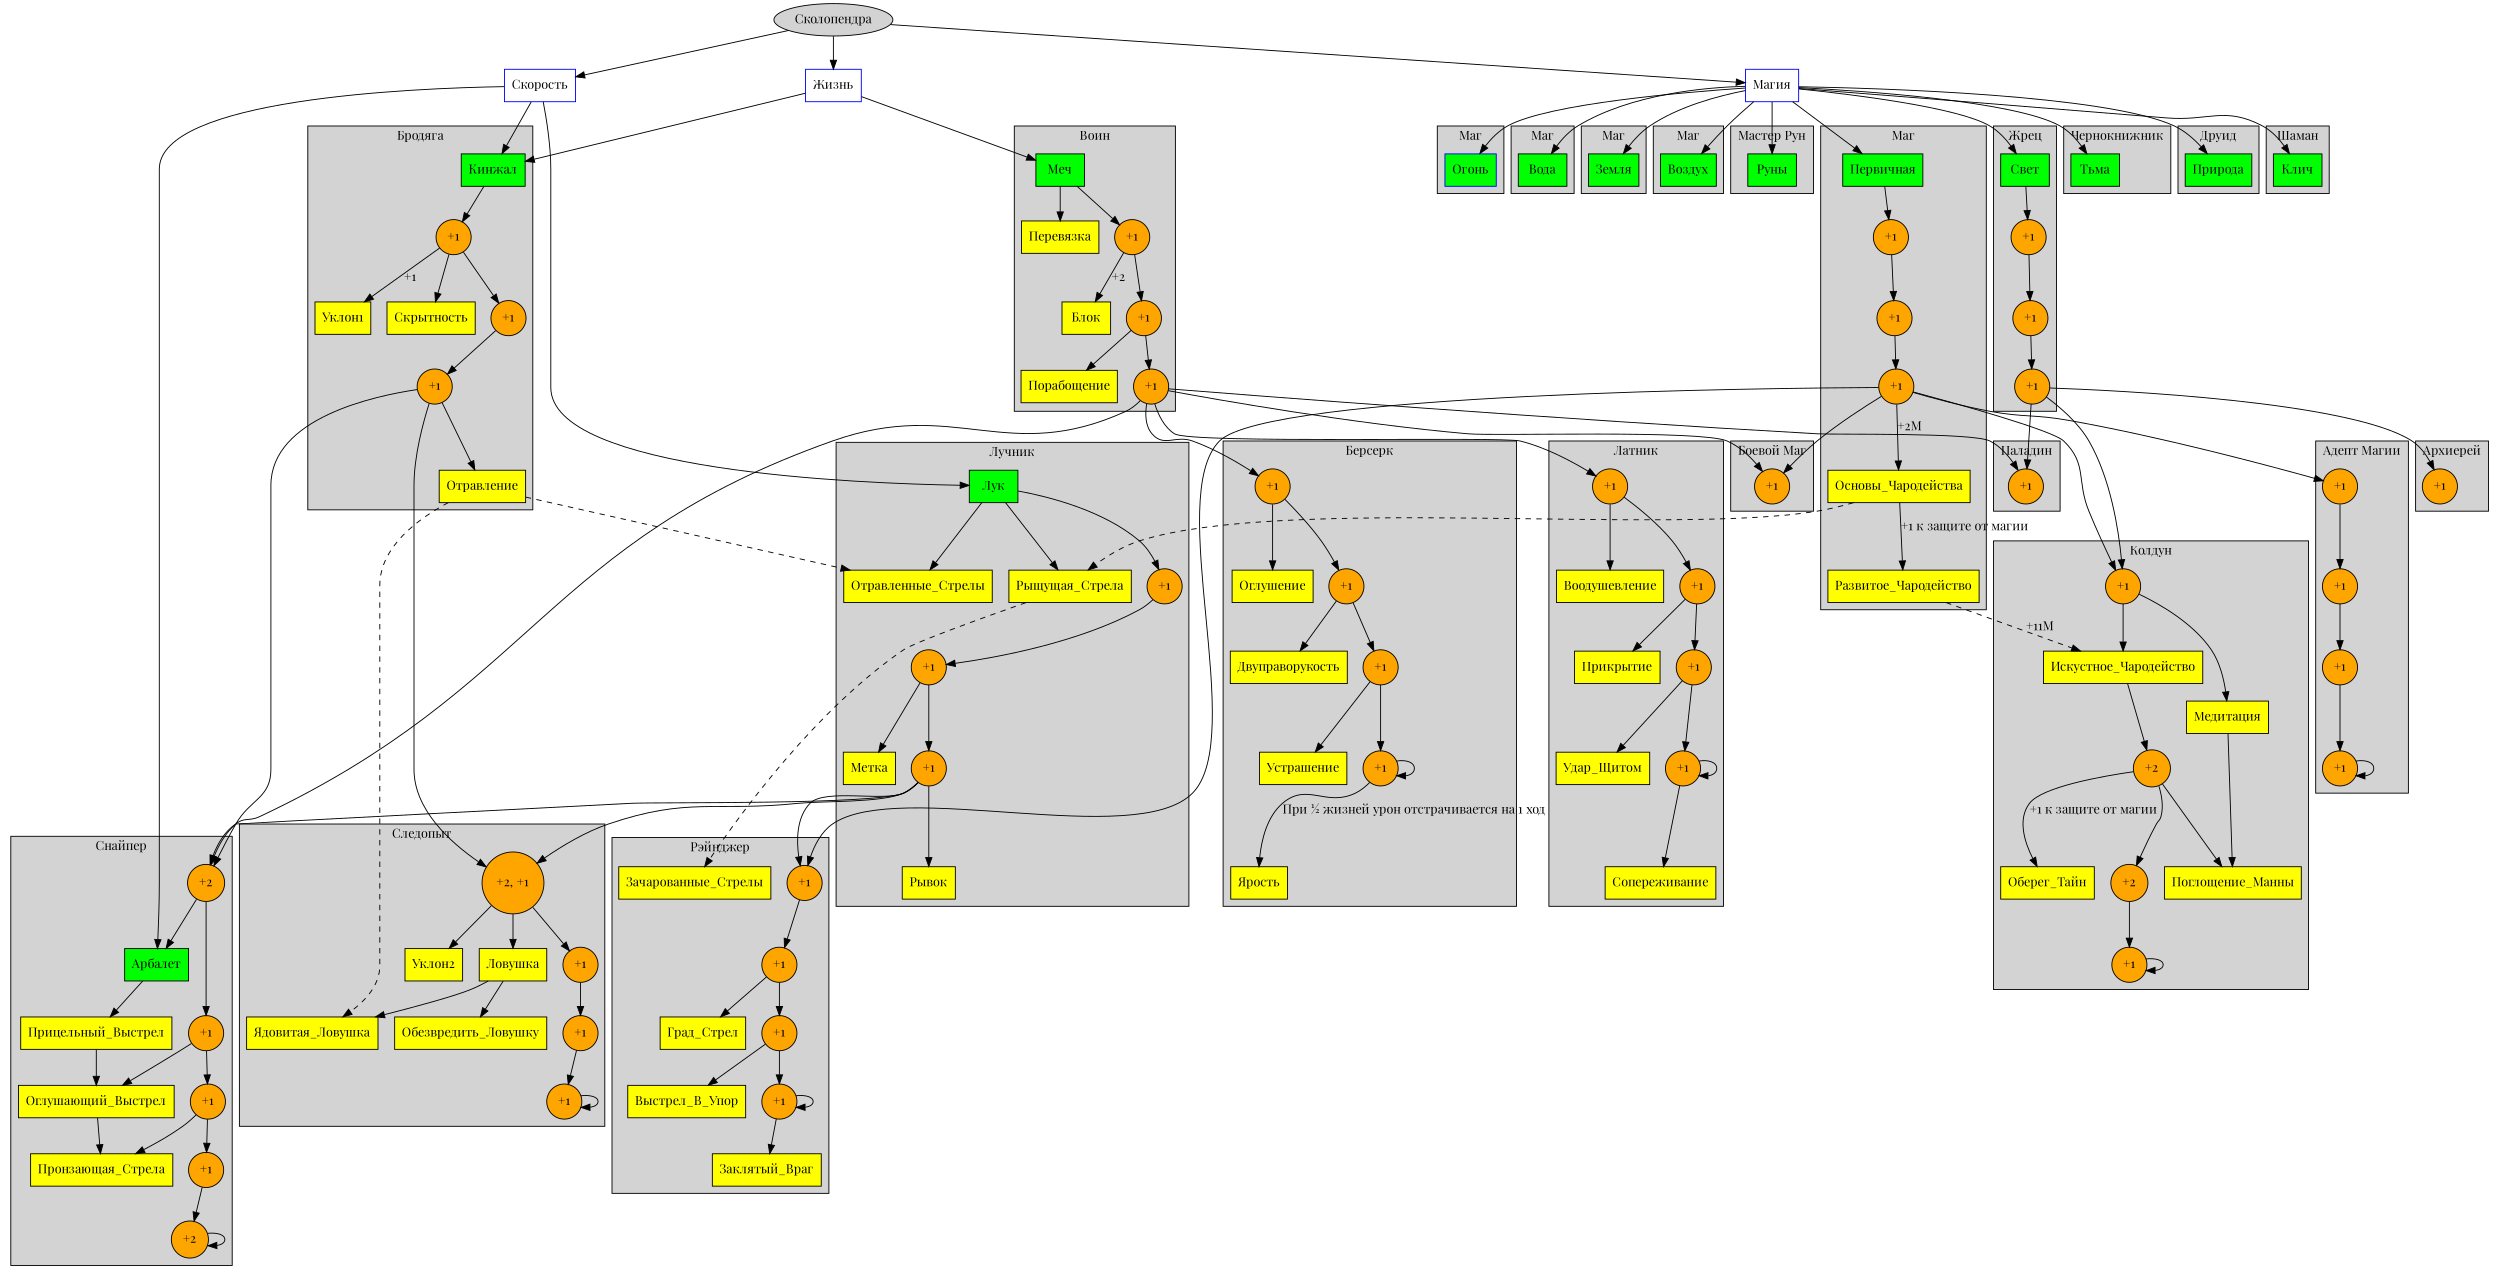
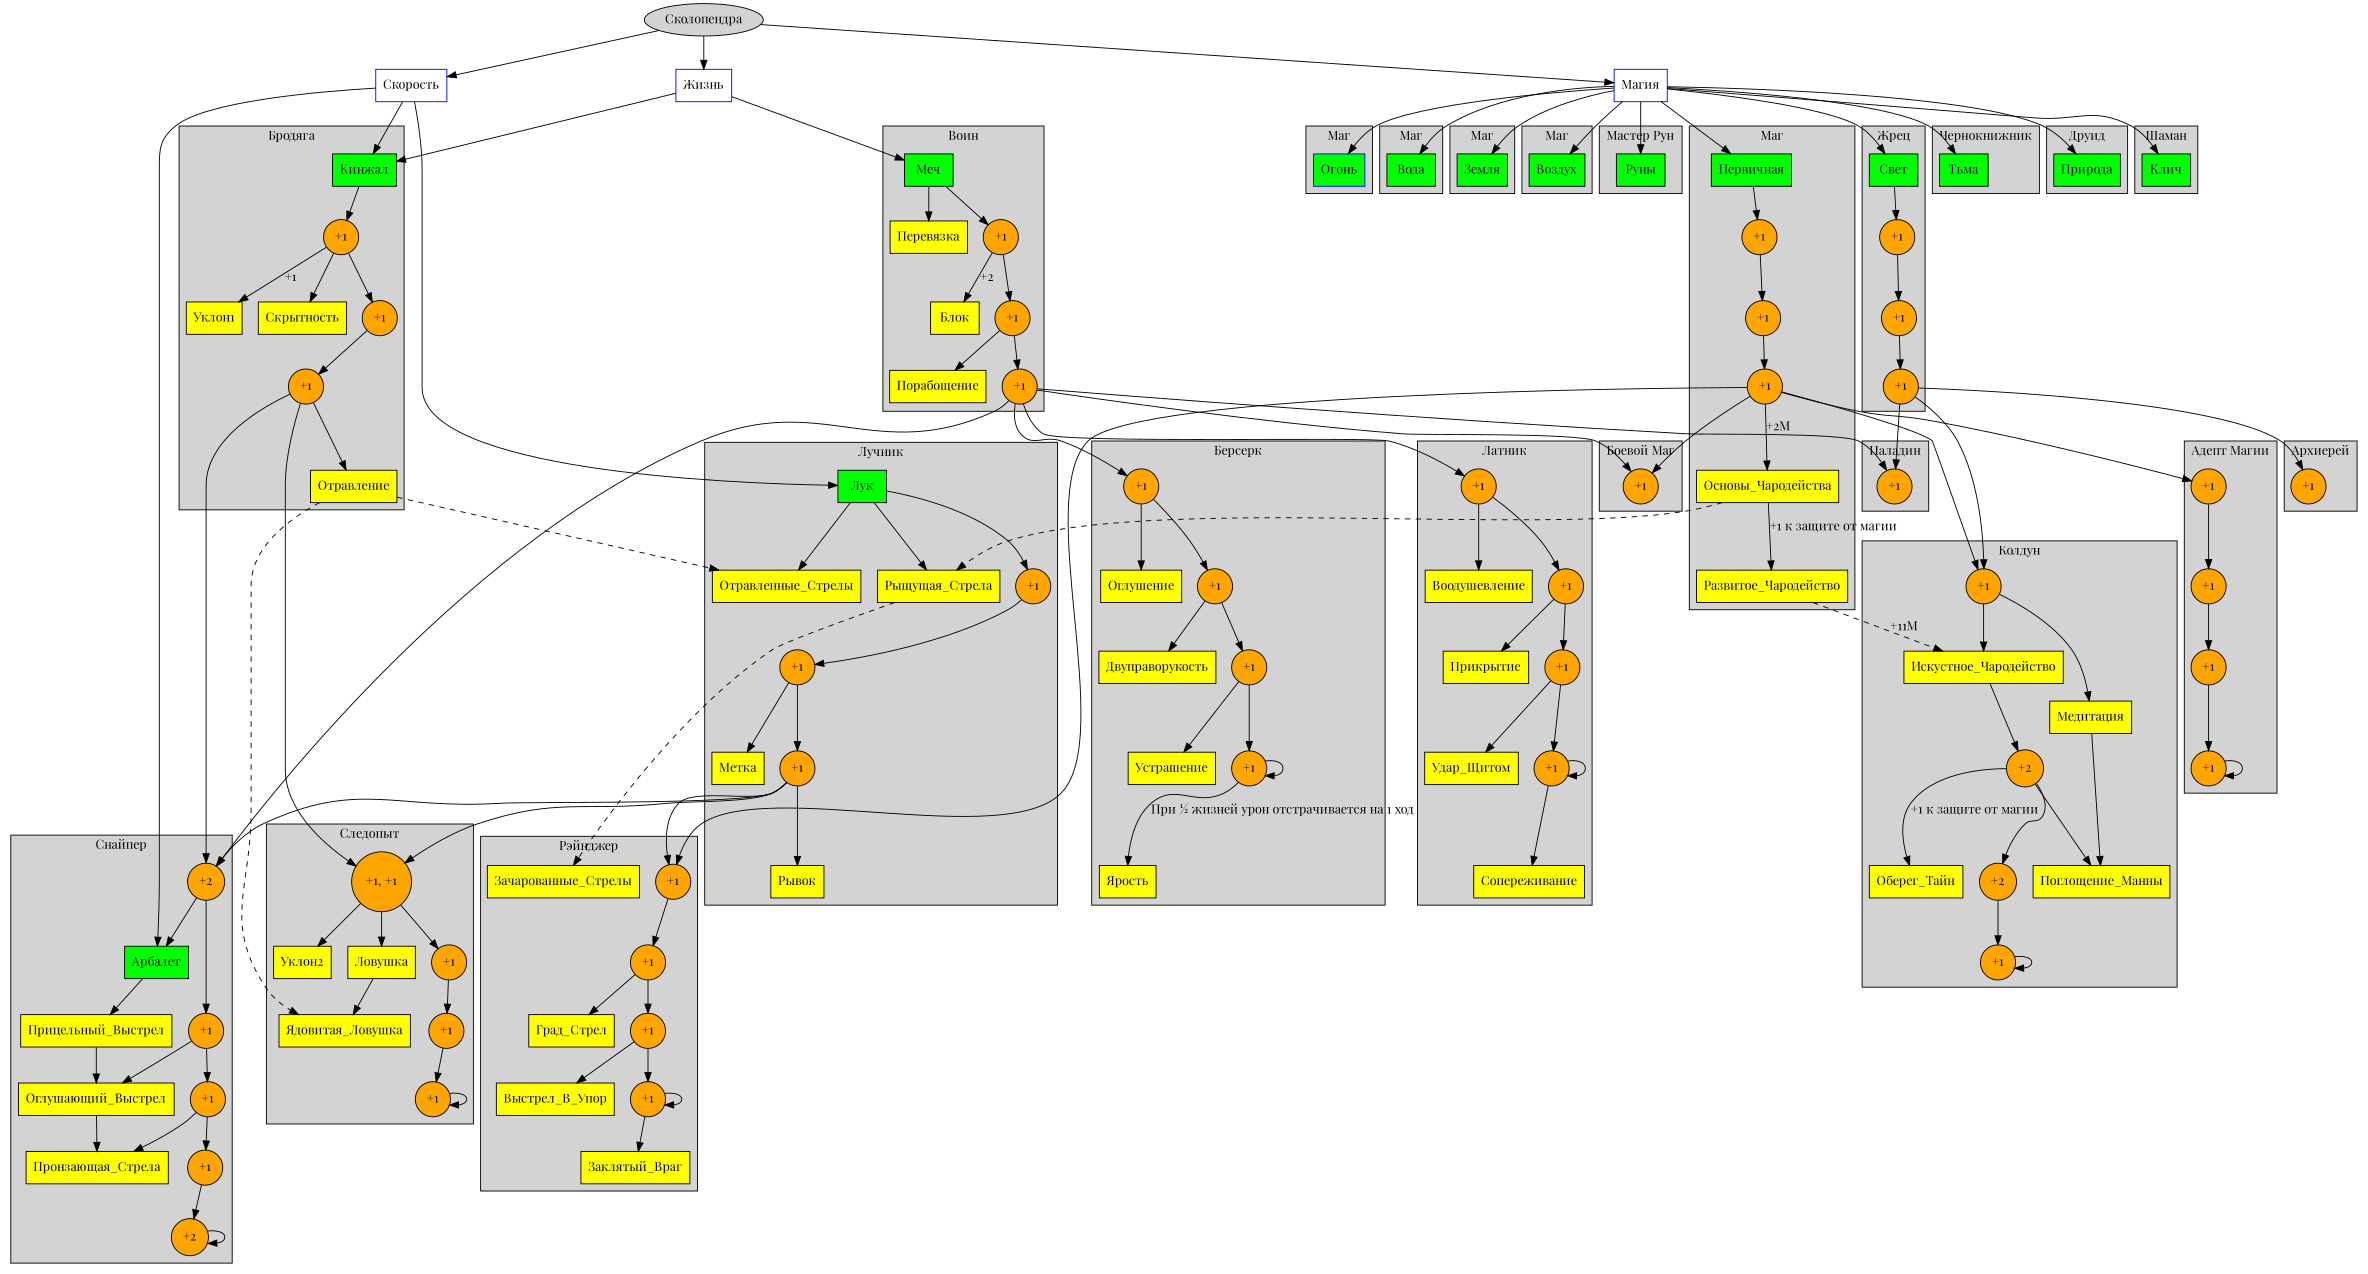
  strict digraph {
    fontname="Playfair Display"
    style=filled
    node [color=black fillcolor=orange fontname="Playfair Display" shape=box style=filled]
    edge [fontname="Playfair Display"]
    "Меч" [fillcolor=green]
    "Перевязка" [fillcolor=yellow]
    n3 [label="+1" shape=circle]
    "Блок" [fillcolor=yellow]
    "Порабощение" [fillcolor=yellow]
    n6 [label="+1" shape=circle]
    n7 [label="+1" shape=circle]
    "Воодушевление" [fillcolor=yellow]
    "Прикрытие" [fillcolor=yellow]
    "Удар_Щитом" [fillcolor=yellow]
    "Сопереживание" [fillcolor=yellow]
    n12 [label="+1" shape=circle]
    n13 [label="+1" shape=circle]
    n14 [label="+1" shape=circle]
    n15 [label="+1" shape=circle]
    "Оглушение" [fillcolor=yellow]
    "Двуправорукость" [fillcolor=yellow]
    "Устрашение" [fillcolor=yellow]
    "Ярость" [fillcolor=yellow]
    n20 [label="+1" shape=circle]
    n21 [label="+1" shape=circle]
    n22 [label="+1" shape=circle]
    n23 [label="+1" shape=circle]
    "Кинжал" [fillcolor=green]
    n25 [label="+1" shape=circle]
    "Уклон1" [fillcolor=yellow]
    "Скрытность" [fillcolor=yellow]
    "Отравление" [fillcolor=yellow]
    n29 [label="+1" shape=circle]
    n30 [label="+1" shape=circle]
    "Лук" [fillcolor=green]
    "Отравленные_Стрелы" [fillcolor=yellow]
    "Рыщущая_Стрела" [fillcolor=yellow]
    n34 [label="+1" shape=circle]
    "Метка" [fillcolor=yellow]
    "Рывок" [fillcolor=yellow]
    n37 [label="+1" shape=circle]
    n38 [label="+1" shape=circle]
    "Уклон2" [fillcolor=yellow]
    "Ловушка" [fillcolor=yellow]
    "Ядовитая_Ловушка" [fillcolor=yellow]
-   "Обезвредить_Ловушку" [fillcolor=yellow]
-   n43 [label="+2, +1" shape=circle]
+   n43 [label="+1, +1" shape=circle]
    n44 [label="+1" shape=circle]
    n45 [label="+1" shape=circle]
    n46 [label="+1" shape=circle]
    "Арбалет" [fillcolor=green]
    "Прицельный_Выстрел" [fillcolor=yellow]
    "Оглушающий_Выстрел" [fillcolor=yellow]
    "Пронзающая_Стрела" [fillcolor=yellow]
    n51 [label="+2" shape=circle]
    n52 [label="+1" shape=circle]
    n53 [label="+1" shape=circle]
    n54 [label="+1" shape=circle]
    n55 [label="+2" shape=circle]
    "Первичная" [fillcolor=green]
    n57 [label="+1" shape=circle]
    "Основы_Чародейства" [fillcolor=yellow]
    "Развитое_Чародейство" [fillcolor=yellow]
    n60 [label="+1" shape=circle]
    n61 [label="+1" shape=circle]
    "Зачарованные_Стрелы" [fillcolor=yellow]
    "Град_Стрел" [fillcolor=yellow]
    "Выстрел_В_Упор" [fillcolor=yellow]
    "Заклятый_Враг" [fillcolor=yellow]
    n66 [label="+1" shape=circle]
    n67 [label="+1" shape=circle]
    n68 [label="+1" shape=circle]
    n69 [label="+1" shape=circle]
    "Свет" [fillcolor=green]
    n71 [label="+1" shape=circle]
    n72 [label="+1" shape=circle]
    n73 [label="+1" shape=circle]
    "Искустное_Чародейство" [fillcolor=yellow]
    n75 [label="+2" shape=circle]
    "Медитация" [fillcolor=yellow]
    "Поглощение_Манны" [fillcolor=yellow]
    "Оберег_Тайн" [fillcolor=yellow]
    n79 [label="+1" shape=circle]
    n80 [label="+2" shape=circle]
    n81 [label="+1" shape=circle]
    "Тьма" [fillcolor=green]
    n83 [label="+1" shape=circle]
    n84 [label="+1" shape=circle]
    n85 [label="+1" shape=circle]
    n86 [label="+1" shape=circle]
    n87 [label="+1" shape=circle]
    n88 [label="+1" shape=circle]
    n89 [label="+1" shape=circle]
    "Природа" [fillcolor=green]
    "Клич" [fillcolor=green]
    "Огонь" [color=blue fillcolor=green]
    "Вода" [fillcolor=green]
    "Земля" [fillcolor=green]
    "Воздух" [fillcolor=green]
    "Руны" [fillcolor=green]
    "Сколопендра" [shape=oval color="" fillcolor=""]
    "Скорость" [color=blue style=solid fillcolor=""]
    "Жизнь" [color=blue style=solid fillcolor=""]
    "Магия" [color=blue style=solid fillcolor=""]
    subgraph cluster_1 {
      label="Воин"
      "Меч"
      "Перевязка"
      n3
      "Блок"
      "Порабощение"
      n6
      n7
    }
    subgraph cluster_2 {
      label="Латник"
      "Воодушевление"
      "Прикрытие"
      "Удар_Щитом"
      "Сопереживание"
      n12
      n13
      n14
      n15
    }
    subgraph cluster_3 {
      label="Берсерк"
      "Оглушение"
      "Двуправорукость"
      "Устрашение"
      "Ярость"
      n20
      n21
      n22
      n23
    }
    subgraph cluster_4 {
      label="Бродяга"
      "Кинжал"
      n25
      "Уклон1"
      "Скрытность"
      "Отравление"
      n29
      n30
    }
    subgraph cluster_5 {
      label="Лучник"
      "Лук"
      "Отравленные_Стрелы"
      "Рыщущая_Стрела"
      n34
      "Метка"
      "Рывок"
      n37
      n38
    }
    subgraph cluster_6 {
      label="Следопыт"
      "Уклон2"
      "Ловушка"
      "Ядовитая_Ловушка"
-     "Обезвредить_Ловушку"
      n43
      n44
      n45
      n46
    }
    subgraph cluster_7 {
      label="Снайпер"
      "Арбалет"
      "Прицельный_Выстрел"
      "Оглушающий_Выстрел"
      "Пронзающая_Стрела"
      n51
      n52
      n53
      n54
      n55
    }
    subgraph cluster_8 {
      label="Маг"
      "Первичная"
      n57
      "Основы_Чародейства"
      "Развитое_Чародейство"
      n60
      n61
    }
    subgraph cluster_9 {
      label="Рэйнджер"
      "Зачарованные_Стрелы"
      "Град_Стрел"
      "Выстрел_В_Упор"
      "Заклятый_Враг"
      n66
      n67
      n68
      n69
    }
    subgraph cluster_10 {
      label="Жрец"
      "Свет"
      n71
      n72
      n73
    }
    subgraph cluster_11 {
      label="Колдун"
      "Искустное_Чародейство"
      n75
      "Медитация"
      "Поглощение_Манны"
      "Оберег_Тайн"
      n79
      n80
      n81
    }
    subgraph cluster_12 {
      label="Чернокнижник"
      "Тьма"
    }
    subgraph cluster_13 {
      label="Ассасин"
    }
    subgraph cluster_14 {
      label="Паладин"
      n83
    }
    subgraph cluster_15 {
      label="Боевой Маг"
      n84
    }
    subgraph cluster_16 {
      label="Архиерей"
      n85
    }
    subgraph cluster_17 {
      label="Адепт Магии"
      n86
      n87
      n88
      n89
    }
    subgraph cluster_18 {
      label="Друид"
      "Природа"
    }
    subgraph cluster_19 {
      label="Шаман"
      "Клич"
    }
    subgraph cluster_20 {
      label="Маг"
      "Огонь"
    }
    subgraph cluster_21 {
      label="Маг"
      "Вода"
    }
    subgraph cluster_22 {
      label="Маг"
      "Земля"
    }
    subgraph cluster_23 {
      label="Маг"
      "Воздух"
    }
    subgraph cluster_24 {
      label="Мастер Рун"
      "Руны"
    }
    "Меч" -> "Перевязка"
    "Меч" -> n3
    n3 -> "Блок" [label="+2"]
    n3 -> n6
    n6 -> "Порабощение"
    n6 -> n7
    n7 -> n12
    n7 -> n20
    n7 -> n51
    n7 -> n83
    n7 -> n84
    n12 -> "Воодушевление"
    n12 -> n13
    n13 -> "Прикрытие"
    n13 -> n14
    n14 -> "Удар_Щитом"
    n14 -> n15
    n15 -> "Сопереживание"
    n15 -> n15
    n20 -> "Оглушение"
    n20 -> n21
    n21 -> "Двуправорукость"
    n21 -> n22
    n22 -> "Устрашение"
    n22 -> n23
    n23 -> "Ярость" [label="При ½ жизней урон отстрачивается на 1 ход"]
    n23 -> n23
    "Кинжал" -> n25
    n25 -> "Уклон1" [label="+1"]
    n25 -> "Скрытность"
    n25 -> n29
    "Отравление" -> "Отравленные_Стрелы" [style=dashed]
    "Отравление" -> "Ядовитая_Ловушка" [style=dashed]
    n29 -> n30
    n30 -> "Отравление"
    n30 -> n43
    n30 -> n51
    "Лук" -> "Отравленные_Стрелы"
    "Лук" -> "Рыщущая_Стрела"
    "Лук" -> n34
    "Рыщущая_Стрела" -> "Зачарованные_Стрелы" [style=dashed]
    n34 -> n37
    n37 -> "Метка"
    n37 -> n38
    n38 -> "Рывок"
    n38 -> n43
    n38 -> n51
    n38 -> n66
    "Ловушка" -> "Ядовитая_Ловушка"
-   "Ловушка" -> "Обезвредить_Ловушку"
    n43 -> "Уклон2"
    n43 -> "Ловушка"
    n43 -> n44
    n44 -> n45
    n45 -> n46
    n46 -> n46
    "Арбалет" -> "Прицельный_Выстрел"
    "Прицельный_Выстрел" -> "Оглушающий_Выстрел"
    "Оглушающий_Выстрел" -> "Пронзающая_Стрела"
    n51 -> "Арбалет"
    n51 -> n52
    n52 -> "Оглушающий_Выстрел"
    n52 -> n53
    n53 -> "Пронзающая_Стрела"
    n53 -> n54
    n54 -> n55
    n55 -> n55
    "Первичная" -> n57
    n57 -> n60
    "Основы_Чародейства" -> "Рыщущая_Стрела" [style=dashed]
    "Основы_Чародейства" -> "Развитое_Чародейство" [label="+1 к защите от магии"]
    "Развитое_Чародейство" -> "Искустное_Чародейство" [label="+11М" style=dashed]
    n60 -> n61
    n61 -> "Основы_Чародейства" [label="+2М"]
    n61 -> n66
    n61 -> n79
    n61 -> n84
    n61 -> n86
    n66 -> n67
    n67 -> "Град_Стрел"
    n67 -> n68
    n68 -> "Выстрел_В_Упор"
    n68 -> n69
    n69 -> "Заклятый_Враг"
    n69 -> n69
    "Свет" -> n71
    n71 -> n72
    n72 -> n73
    n73 -> n79
    n73 -> n83
    n73 -> n85
    "Искустное_Чародейство" -> n75
    n75 -> "Поглощение_Манны"
    n75 -> "Оберег_Тайн" [label="+1 к защите от магии"]
    n75 -> n80
    "Медитация" -> "Поглощение_Манны"
    n79 -> "Искустное_Чародейство"
    n79 -> "Медитация"
    n80 -> n81
    n81 -> n81
    n86 -> n87
    n87 -> n88
    n88 -> n89
    n89 -> n89
    "Сколопендра" -> "Скорость"
    "Сколопендра" -> "Жизнь"
    "Сколопендра" -> "Магия"
    "Скорость" -> "Кинжал"
    "Скорость" -> "Лук"
    "Скорость" -> "Арбалет"
    "Жизнь" -> "Меч"
    "Жизнь" -> "Кинжал"
    "Магия" -> "Первичная"
    "Магия" -> "Свет"
    "Магия" -> "Тьма"
    "Магия" -> "Природа"
    "Магия" -> "Клич"
    "Магия" -> "Огонь"
    "Магия" -> "Вода"
    "Магия" -> "Земля"
    "Магия" -> "Воздух"
    "Магия" -> "Руны"
  }
